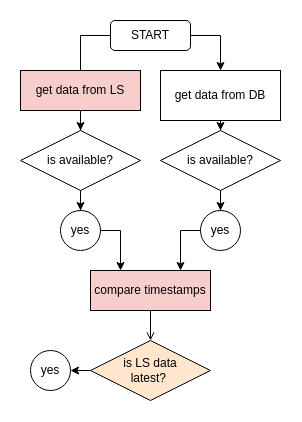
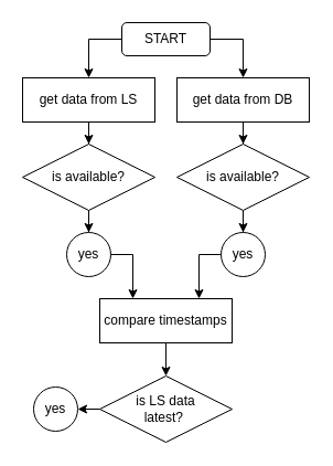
  <mxCell id="0" />
  <mxCell id="1" parent="0" />
  <mxCell id="2" value="" style="edgeStyle=orthogonalEdgeStyle;rounded=0;orthogonalLoop=1;jettySize=auto;html=1;" parent="1" source="3" target="10" edge="1"><mxGeometry relative="1" as="geometry" /></mxCell>
- <mxCell id="3" value="get data from LS" style="rounded=0;whiteSpace=wrap;html=1;fillColor=#f8cecc;" parent="1" vertex="1"><mxGeometry x="20" y="70" width="120" height="40" as="geometry" /></mxCell>
+ <mxCell id="3" value="get data from LS" style="rounded=0;whiteSpace=wrap;html=1;" parent="1" vertex="1"><mxGeometry x="20" y="70" width="120" height="40" as="geometry" /></mxCell>
  <mxCell id="4" value="" style="edgeStyle=orthogonalEdgeStyle;rounded=0;orthogonalLoop=1;jettySize=auto;html=1;" parent="1" source="5" target="12" edge="1"><mxGeometry relative="1" as="geometry" /></mxCell>
- <mxCell id="5" value="get data from DB" style="rounded=0;whiteSpace=wrap;html=1;" parent="1" vertex="1"><mxGeometry x="160" y="70" width="120" height="50" as="geometry" /></mxCell>
- <mxCell id="6" style="edgeStyle=orthogonalEdgeStyle;rounded=0;orthogonalLoop=1;jettySize=auto;html=1;exitX=0;exitY=0.5;exitDx=0;exitDy=0;entryX=0.5;entryY=0;entryDx=0;entryDy=0;endArrow=none;" parent="1" source="8" target="3" edge="1"><mxGeometry relative="1" as="geometry" /></mxCell>
+ <mxCell id="5" value="get data from DB" style="rounded=0;whiteSpace=wrap;html=1;" parent="1" vertex="1"><mxGeometry x="160" y="70" width="120" height="40" as="geometry" /></mxCell>
+ <mxCell id="6" style="edgeStyle=orthogonalEdgeStyle;rounded=0;orthogonalLoop=1;jettySize=auto;html=1;exitX=0;exitY=0.5;exitDx=0;exitDy=0;entryX=0.5;entryY=0;entryDx=0;entryDy=0;" parent="1" source="8" target="3" edge="1"><mxGeometry relative="1" as="geometry" /></mxCell>
  <mxCell id="7" style="edgeStyle=orthogonalEdgeStyle;rounded=0;orthogonalLoop=1;jettySize=auto;html=1;exitX=1;exitY=0.5;exitDx=0;exitDy=0;entryX=0.5;entryY=0;entryDx=0;entryDy=0;" parent="1" source="8" target="5" edge="1"><mxGeometry relative="1" as="geometry" /></mxCell>
  <mxCell id="8" value="START" style="whiteSpace=wrap;html=1;rounded=1;" parent="1" vertex="1"><mxGeometry x="110" width="80" height="30" as="geometry" y="20" /></mxCell>
  <mxCell id="9" value="" style="edgeStyle=orthogonalEdgeStyle;rounded=0;orthogonalLoop=1;jettySize=auto;html=1;" parent="1" source="10" target="14" edge="1"><mxGeometry relative="1" as="geometry" /></mxCell>
  <mxCell id="10" value="is available?" style="rhombus;whiteSpace=wrap;html=1;" parent="1" vertex="1"><mxGeometry x="20" y="130" width="120" height="60" as="geometry" /></mxCell>
  <mxCell id="11" value="" style="edgeStyle=orthogonalEdgeStyle;rounded=0;orthogonalLoop=1;jettySize=auto;html=1;" parent="1" source="12" target="16" edge="1"><mxGeometry relative="1" as="geometry" /></mxCell>
  <mxCell id="12" value="is available?" style="rhombus;whiteSpace=wrap;html=1;" parent="1" vertex="1"><mxGeometry x="160" y="130" width="120" height="60" as="geometry" /></mxCell>
  <mxCell id="13" style="edgeStyle=orthogonalEdgeStyle;rounded=0;orthogonalLoop=1;jettySize=auto;html=1;exitX=1;exitY=0.5;exitDx=0;exitDy=0;entryX=0.25;entryY=0;entryDx=0;entryDy=0;" parent="1" source="14" target="18" edge="1"><mxGeometry relative="1" as="geometry" /></mxCell>
  <mxCell id="14" value="yes" style="ellipse;whiteSpace=wrap;html=1;aspect=fixed;" parent="1" vertex="1"><mxGeometry x="60" y="210" width="40" height="40" as="geometry" /></mxCell>
  <mxCell id="15" style="edgeStyle=orthogonalEdgeStyle;rounded=0;orthogonalLoop=1;jettySize=auto;html=1;exitX=0;exitY=0.5;exitDx=0;exitDy=0;entryX=0.75;entryY=0;entryDx=0;entryDy=0;" parent="1" source="16" target="18" edge="1"><mxGeometry relative="1" as="geometry" /></mxCell>
  <mxCell id="16" value="yes" style="ellipse;whiteSpace=wrap;html=1;aspect=fixed;" parent="1" vertex="1"><mxGeometry x="200" y="210" width="40" height="40" as="geometry" /></mxCell>
- <mxCell id="17" value="" style="edgeStyle=orthogonalEdgeStyle;rounded=0;orthogonalLoop=1;jettySize=auto;html=1;endArrow=open;" parent="1" source="18" target="20" edge="1"><mxGeometry relative="1" as="geometry" /></mxCell>
- <mxCell id="18" value="compare timestamps" style="rounded=0;whiteSpace=wrap;html=1;fillColor=#f8cecc;" parent="1" vertex="1"><mxGeometry x="90" y="270" width="120" height="40" as="geometry" /></mxCell>
+ <mxCell id="17" value="" style="edgeStyle=orthogonalEdgeStyle;rounded=0;orthogonalLoop=1;jettySize=auto;html=1;" parent="1" source="18" target="20" edge="1"><mxGeometry relative="1" as="geometry" /></mxCell>
+ <mxCell id="18" value="compare timestamps" style="rounded=0;whiteSpace=wrap;html=1;" parent="1" vertex="1"><mxGeometry x="90" y="270" width="120" height="40" as="geometry" /></mxCell>
  <mxCell id="19" style="edgeStyle=orthogonalEdgeStyle;rounded=0;orthogonalLoop=1;jettySize=auto;html=1;exitX=0;exitY=0.5;exitDx=0;exitDy=0;entryX=1;entryY=0.5;entryDx=0;entryDy=0;" parent="1" source="20" target="21" edge="1"><mxGeometry relative="1" as="geometry" /></mxCell>
- <mxCell id="20" value="is LS data &lt;br&gt;latest?&amp;nbsp;" style="rhombus;whiteSpace=wrap;html=1;fillColor=#ffe6cc;" parent="1" vertex="1"><mxGeometry x="90" y="340" width="120" height="60" as="geometry" /></mxCell>
+ <mxCell id="20" value="is LS data &lt;br&gt;latest?&amp;nbsp;" style="rhombus;whiteSpace=wrap;html=1;" parent="1" vertex="1"><mxGeometry x="90" y="340" width="120" height="60" as="geometry" /></mxCell>
  <mxCell id="21" value="yes" style="ellipse;whiteSpace=wrap;html=1;aspect=fixed;" parent="1" vertex="1"><mxGeometry x="30" y="350" width="40" height="40" as="geometry" /></mxCell>
